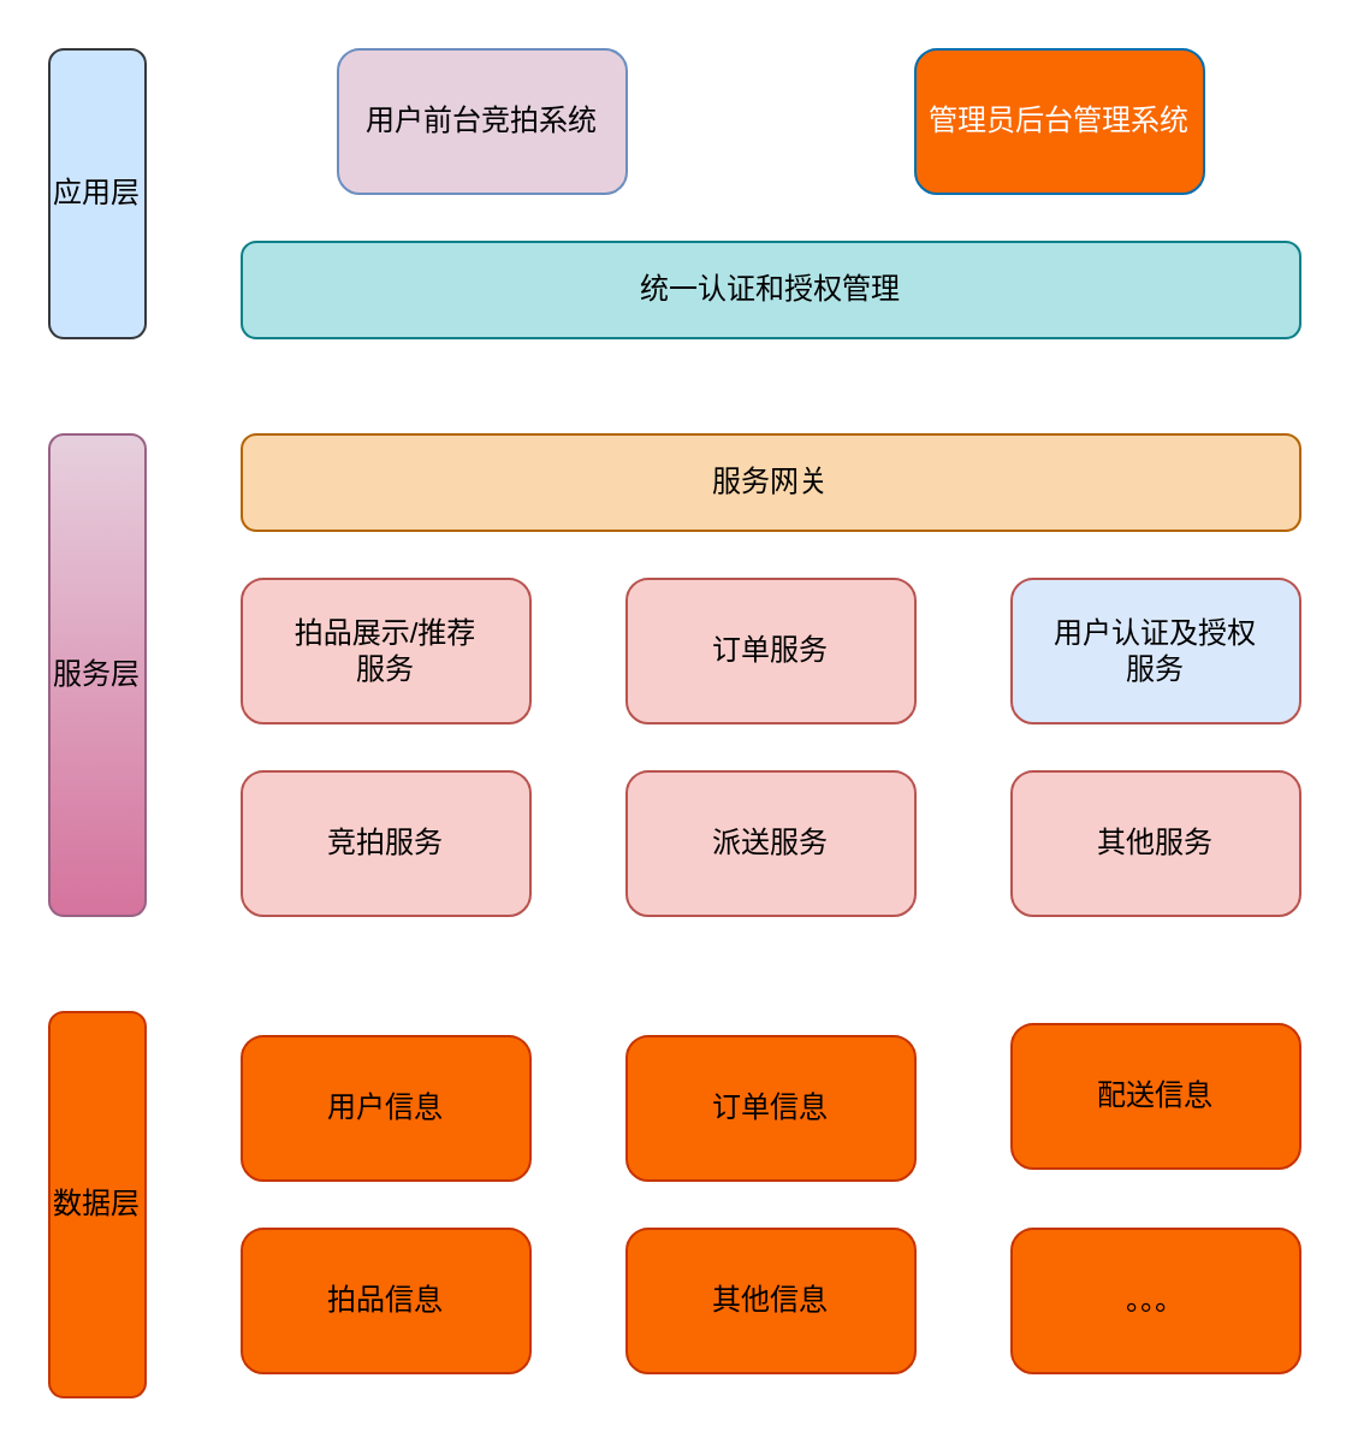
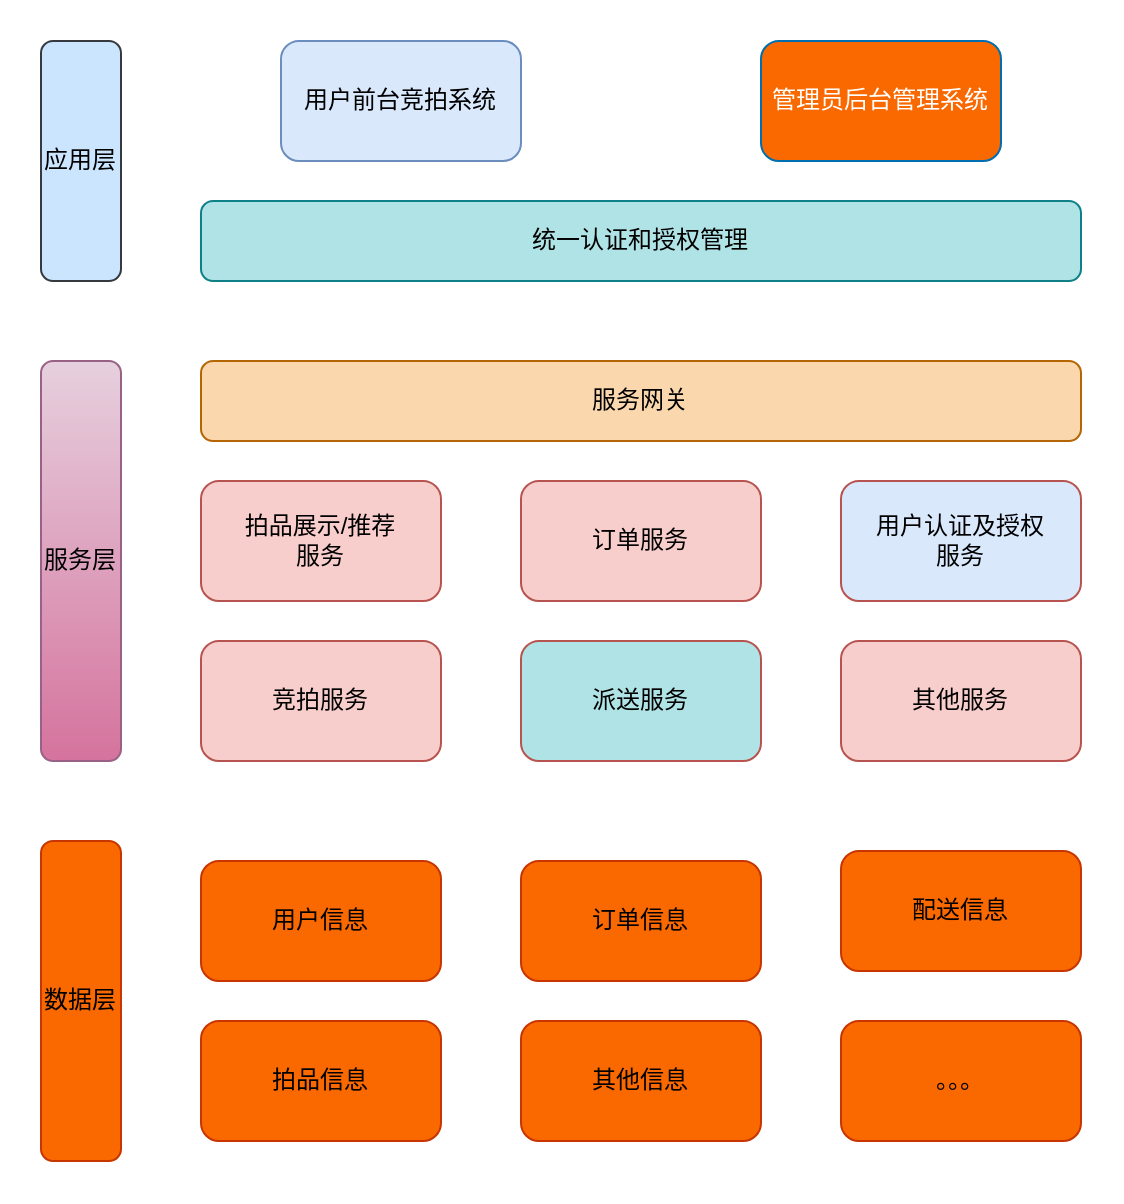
  <mxCell id="0" />
  <mxCell id="1" parent="0" />
  <mxCell id="2" value="应用层" style="rounded=1;whiteSpace=wrap;html=1;fillColor=#cce5ff;strokeColor=#36393d;rotation=0;glass=0;sketch=0;shadow=0;" vertex="1" parent="1"><mxGeometry x="20" y="20" width="40" height="120" as="geometry" /></mxCell>
  <mxCell id="3" value="服务层" style="rounded=1;whiteSpace=wrap;html=1;fillColor=#e6d0de;strokeColor=#996185;gradientColor=#d5739d;rotation=0;glass=0;sketch=0;shadow=0;" vertex="1" parent="1"><mxGeometry x="20" y="180" width="40" height="200" as="geometry" /></mxCell>
  <mxCell id="4" value="数据层" style="rounded=1;whiteSpace=wrap;html=1;fillColor=#fa6800;fontColor=#000000;strokeColor=#C73500;rotation=0;glass=0;sketch=0;shadow=0;" vertex="1" parent="1"><mxGeometry x="20" y="420" width="40" height="160" as="geometry" /></mxCell>
- <mxCell id="5" value="用户前台竞拍系统" style="rounded=1;whiteSpace=wrap;html=1;fillColor=#e6d0de;strokeColor=#6c8ebf;rotation=0;glass=0;sketch=0;shadow=0;" vertex="1" parent="1"><mxGeometry x="140" y="20" width="120" height="60" as="geometry" /></mxCell>
+ <mxCell id="5" value="用户前台竞拍系统" style="rounded=1;whiteSpace=wrap;html=1;fillColor=#dae8fc;strokeColor=#6c8ebf;rotation=0;glass=0;sketch=0;shadow=0;" vertex="1" parent="1"><mxGeometry x="140" y="20" width="120" height="60" as="geometry" /></mxCell>
  <mxCell id="6" value="管理员后台管理系统" style="rounded=1;whiteSpace=wrap;html=1;fillColor=#fa6800;strokeColor=#006EAF;fontColor=#ffffff;rotation=0;glass=0;sketch=0;shadow=0;" vertex="1" parent="1"><mxGeometry x="380" y="20" width="120" height="60" as="geometry" /></mxCell>
  <mxCell id="7" value="订单服务" style="rounded=1;whiteSpace=wrap;html=1;fillColor=#f8cecc;strokeColor=#b85450;rotation=0;glass=0;sketch=0;shadow=0;" vertex="1" parent="1"><mxGeometry x="260" y="240" width="120" height="60" as="geometry" /></mxCell>
- <mxCell id="8" value="派送服务" style="rounded=1;whiteSpace=wrap;html=1;fillColor=#f8cecc;strokeColor=#b85450;rotation=0;glass=0;sketch=0;shadow=0;" vertex="1" parent="1"><mxGeometry x="260" y="320" width="120" height="60" as="geometry" /></mxCell>
+ <mxCell id="8" value="派送服务" style="rounded=1;whiteSpace=wrap;html=1;fillColor=#b0e3e6;strokeColor=#b85450;rotation=0;glass=0;sketch=0;shadow=0;" vertex="1" parent="1"><mxGeometry x="260" y="320" width="120" height="60" as="geometry" /></mxCell>
  <mxCell id="9" value="拍品信息" style="rounded=1;whiteSpace=wrap;html=1;fillColor=#fa6800;fontColor=#000000;strokeColor=#C73500;rotation=0;glass=0;sketch=0;shadow=0;" vertex="1" parent="1"><mxGeometry x="100" y="510" width="120" height="60" as="geometry" /></mxCell>
  <mxCell id="10" value="订单信息" style="rounded=1;whiteSpace=wrap;html=1;fillColor=#fa6800;fontColor=#000000;strokeColor=#C73500;rotation=0;glass=0;sketch=0;shadow=0;" vertex="1" parent="1"><mxGeometry x="260" y="430" width="120" height="60" as="geometry" /></mxCell>
  <mxCell id="11" value="配送信息" style="rounded=1;whiteSpace=wrap;html=1;fillColor=#fa6800;fontColor=#000000;strokeColor=#C73500;rotation=0;glass=0;sketch=0;shadow=0;" vertex="1" parent="1"><mxGeometry x="420" y="425" width="120" height="60" as="geometry" /></mxCell>
  <mxCell id="12" value="服务网关" style="rounded=1;whiteSpace=wrap;html=1;fillColor=#fad7ac;strokeColor=#b46504;rotation=0;glass=0;sketch=0;shadow=0;" vertex="1" parent="1"><mxGeometry x="100" y="180" width="440" height="40" as="geometry" /></mxCell>
  <mxCell id="13" value="统一认证和授权管理" style="rounded=1;whiteSpace=wrap;html=1;fillColor=#b0e3e6;strokeColor=#0e8088;rotation=0;glass=0;sketch=0;shadow=0;" vertex="1" parent="1"><mxGeometry x="100" y="100" width="440" height="40" as="geometry" /></mxCell>
  <mxCell id="14" value="拍品展示/推荐&lt;br&gt;服务" style="rounded=1;whiteSpace=wrap;html=1;fillColor=#f8cecc;strokeColor=#b85450;rotation=0;glass=0;sketch=0;shadow=0;" vertex="1" parent="1"><mxGeometry x="100" y="240" width="120" height="60" as="geometry" /></mxCell>
  <mxCell id="15" value="竞拍服务" style="rounded=1;whiteSpace=wrap;html=1;fillColor=#f8cecc;strokeColor=#b85450;rotation=0;glass=0;sketch=0;shadow=0;" vertex="1" parent="1"><mxGeometry x="100" y="320" width="120" height="60" as="geometry" /></mxCell>
  <mxCell id="16" value="用户认证及授权&lt;br&gt;服务" style="rounded=1;whiteSpace=wrap;html=1;fillColor=#dae8fc;strokeColor=#b85450;rotation=0;glass=0;sketch=0;shadow=0;" vertex="1" parent="1"><mxGeometry x="420" y="240" width="120" height="60" as="geometry" /></mxCell>
  <mxCell id="17" value="用户信息" style="rounded=1;whiteSpace=wrap;html=1;fillColor=#fa6800;fontColor=#000000;strokeColor=#C73500;rotation=0;glass=0;sketch=0;shadow=0;" vertex="1" parent="1"><mxGeometry x="100" y="430" width="120" height="60" as="geometry" /></mxCell>
  <mxCell id="18" value="其他服务" style="rounded=1;whiteSpace=wrap;html=1;fillColor=#f8cecc;strokeColor=#b85450;rotation=0;glass=0;sketch=0;shadow=0;" vertex="1" parent="1"><mxGeometry x="420" y="320" width="120" height="60" as="geometry" /></mxCell>
  <mxCell id="19" value="其他信息" style="rounded=1;whiteSpace=wrap;html=1;fillColor=#fa6800;fontColor=#000000;strokeColor=#C73500;rotation=0;glass=0;sketch=0;shadow=0;" vertex="1" parent="1"><mxGeometry x="260" y="510" width="120" height="60" as="geometry" /></mxCell>
  <mxCell id="20" value="。。。" style="rounded=1;whiteSpace=wrap;html=1;fillColor=#fa6800;fontColor=#000000;strokeColor=#C73500;rotation=0;glass=0;sketch=0;shadow=0;" vertex="1" parent="1"><mxGeometry x="420" y="510" width="120" height="60" as="geometry" /></mxCell>
